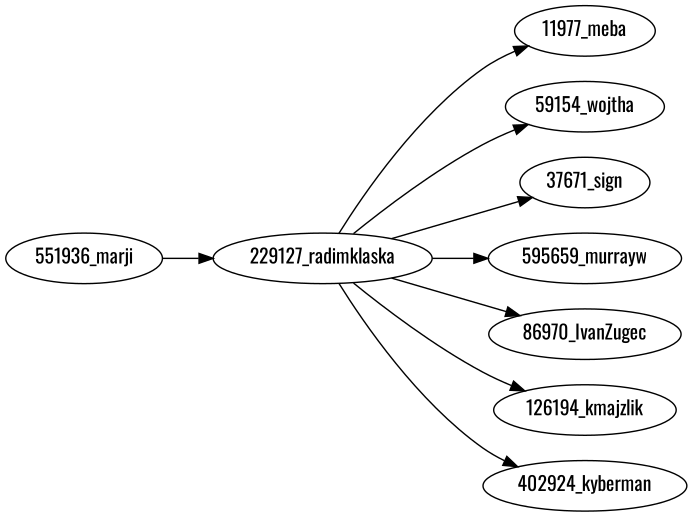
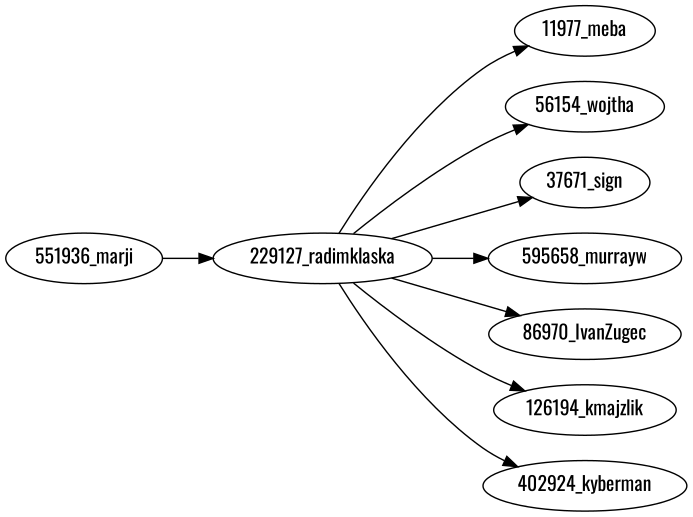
  digraph {
    fontname=Oswald
    rankdir=LR
    node [fontname=Oswald]
    edge [fontname=Oswald]
    n1 [label="11977_meba"]
    "229127_radimklaska"
-   "56154_wojtha" [label="59154_wojtha"]
+   "56154_wojtha"
    n4 [label="37671_sign"]
-   "595658_murrayw" [label="595659_murrayw"]
+   "595658_murrayw"
    "86970_IvanZugec"
    n7 [label="126194_kmajzlik"]
    "402924_kyberman"
    "551936_marji"
    "229127_radimklaska" -> n1
    "229127_radimklaska" -> "56154_wojtha"
    "229127_radimklaska" -> n4
    "229127_radimklaska" -> "595658_murrayw"
    "229127_radimklaska" -> "86970_IvanZugec"
    "229127_radimklaska" -> n7
    "229127_radimklaska" -> "402924_kyberman"
    "551936_marji" -> "229127_radimklaska"
  }
